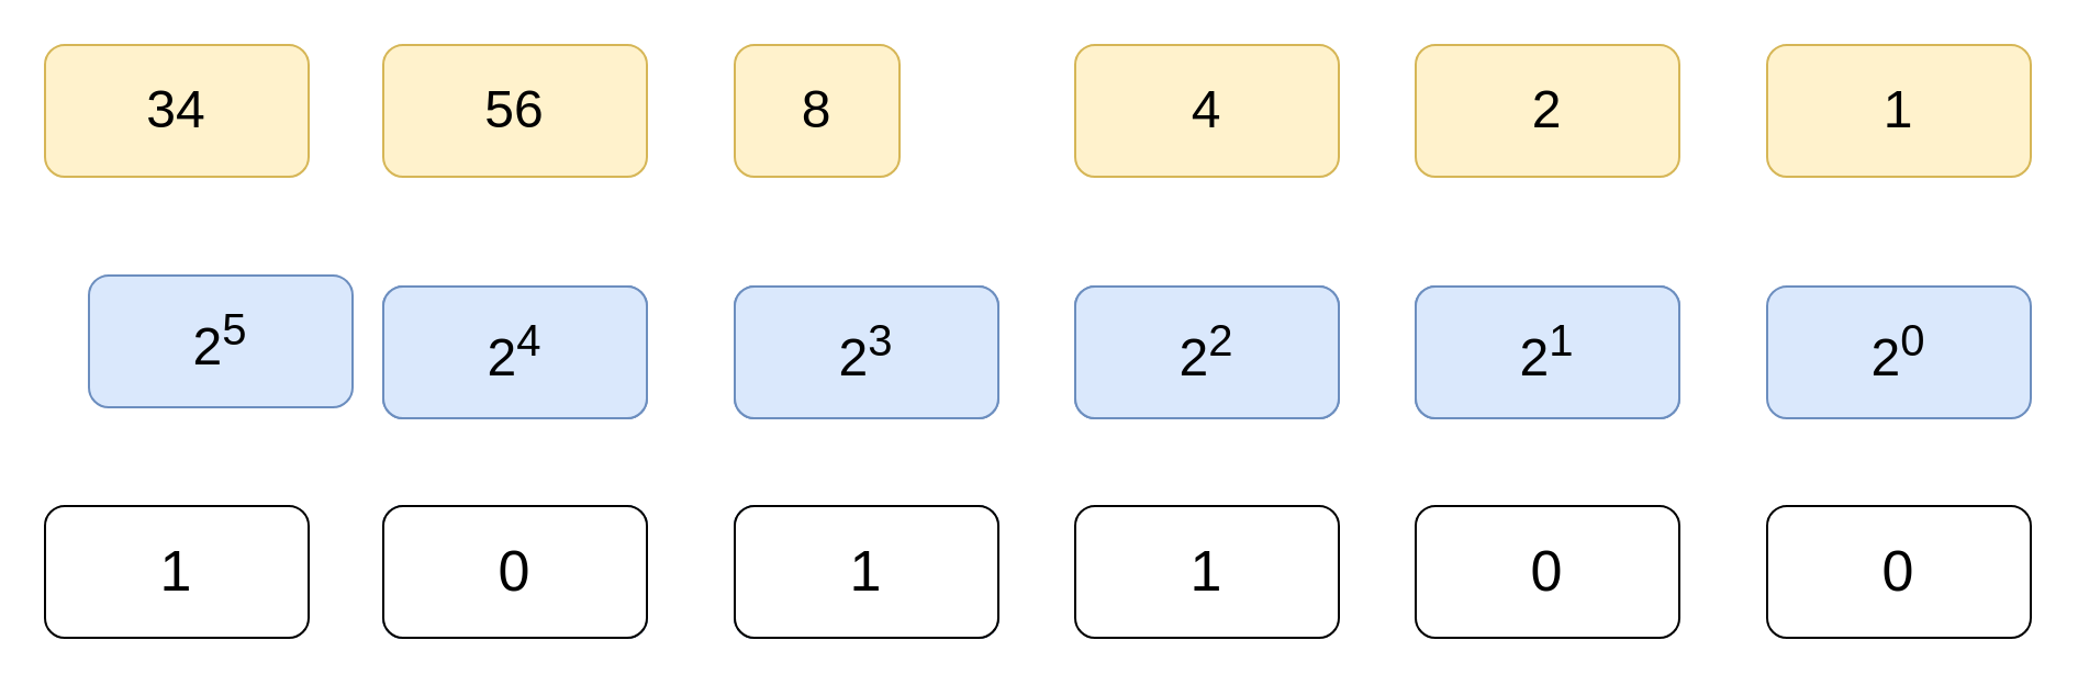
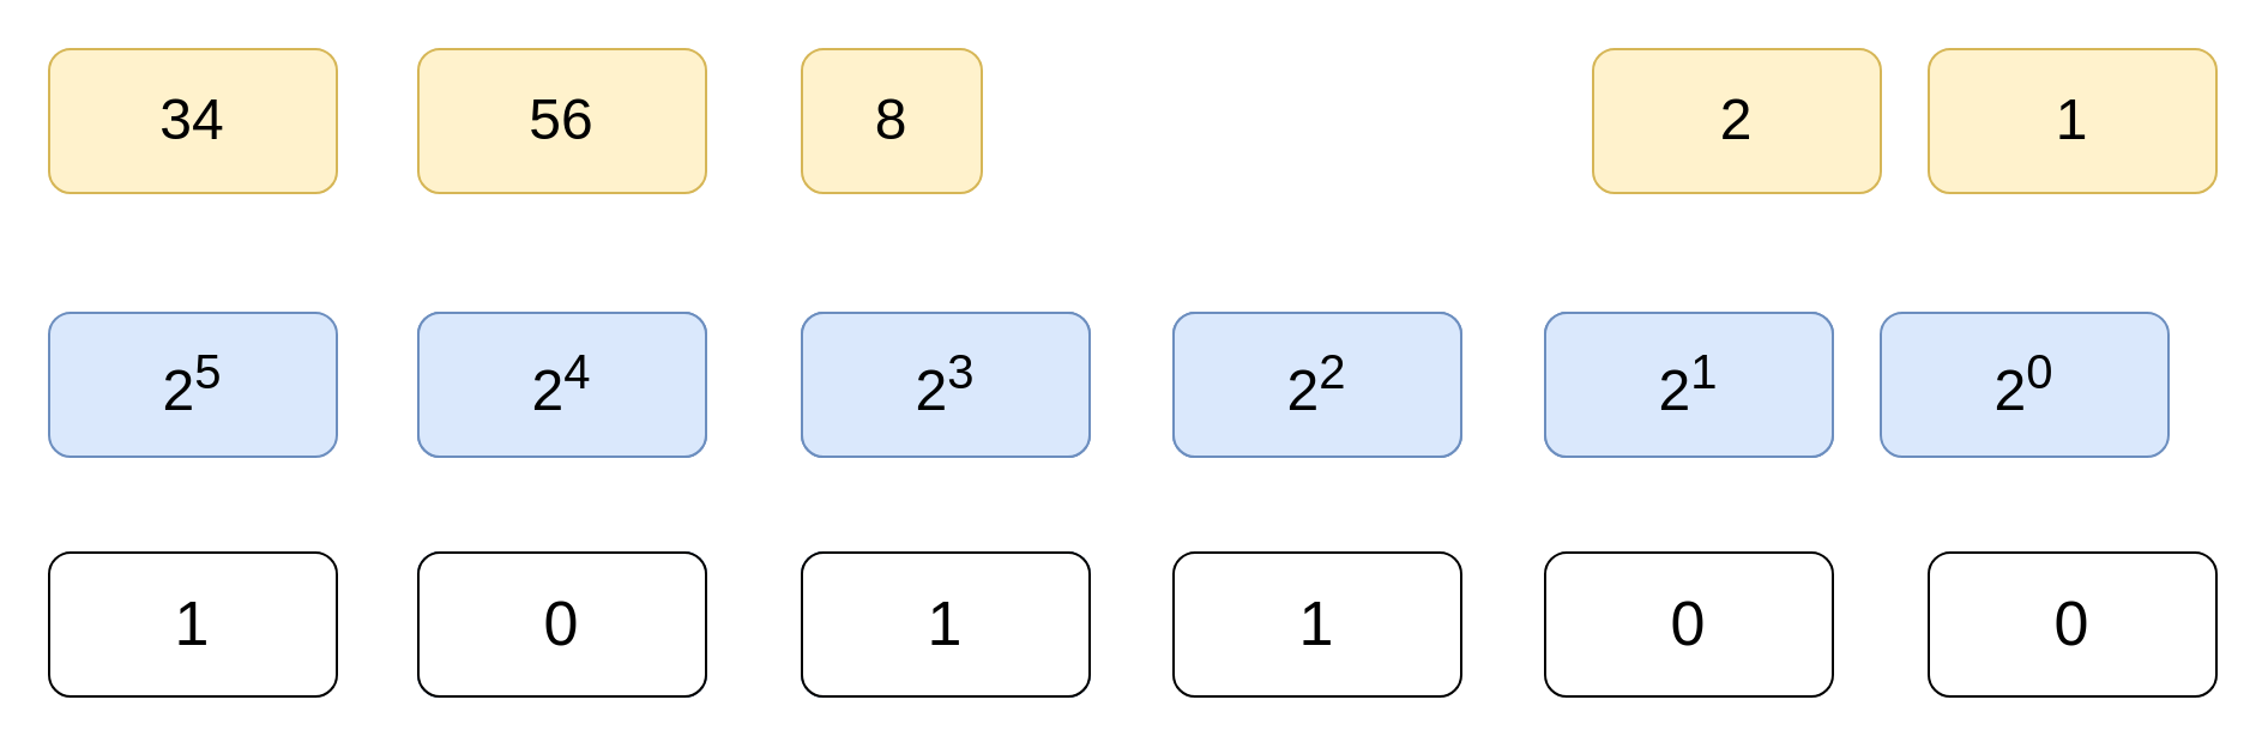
  <mxCell id="0" />
  <mxCell id="1" parent="0" />
  <mxCell id="2" value="&lt;font style=&quot;font-size: 24px&quot;&gt;2&lt;sup&gt;2&lt;/sup&gt;&lt;/font&gt;" style="rounded=1;whiteSpace=wrap;html=1;fillColor=#dae8fc;strokeColor=#6c8ebf;" parent="1" vertex="1"><mxGeometry x="489" y="130" width="120" height="60" as="geometry" /></mxCell>
  <mxCell id="3" value="&lt;font style=&quot;font-size: 24px&quot;&gt;2&lt;sup&gt;1&lt;/sup&gt;&lt;/font&gt;" style="rounded=1;whiteSpace=wrap;html=1;fillColor=#dae8fc;strokeColor=#6c8ebf;" parent="1" vertex="1"><mxGeometry x="644" y="130" width="120" height="60" as="geometry" /></mxCell>
- <mxCell id="4" value="&lt;font style=&quot;font-size: 24px&quot;&gt;&lt;font style=&quot;font-size: 24px&quot;&gt;2&lt;/font&gt;&lt;font style=&quot;font-size: 24px&quot;&gt;&lt;sup&gt;0&lt;/sup&gt;&lt;/font&gt;&lt;/font&gt;" style="rounded=1;whiteSpace=wrap;html=1;fillColor=#dae8fc;strokeColor=#6c8ebf;" parent="1" vertex="1"><mxGeometry x="804" y="130" width="120" height="60" as="geometry" /></mxCell>
+ <mxCell id="4" value="&lt;font style=&quot;font-size: 24px&quot;&gt;&lt;font style=&quot;font-size: 24px&quot;&gt;2&lt;/font&gt;&lt;font style=&quot;font-size: 24px&quot;&gt;&lt;sup&gt;0&lt;/sup&gt;&lt;/font&gt;&lt;/font&gt;" style="rounded=1;whiteSpace=wrap;html=1;fillColor=#dae8fc;strokeColor=#6c8ebf;" parent="1" vertex="1"><mxGeometry x="784" y="130" width="120" height="60" as="geometry" /></mxCell>
  <mxCell id="5" value="&lt;font style=&quot;font-size: 24px&quot;&gt;2&lt;sup&gt;3&lt;/sup&gt;&lt;/font&gt;" style="rounded=1;whiteSpace=wrap;html=1;fillColor=#dae8fc;strokeColor=#6c8ebf;" parent="1" vertex="1"><mxGeometry x="334" y="130" width="120" height="60" as="geometry" /></mxCell>
  <mxCell id="6" value="&lt;font style=&quot;font-size: 24px&quot;&gt;2&lt;sup&gt;4&lt;/sup&gt;&lt;/font&gt;" style="rounded=1;whiteSpace=wrap;html=1;fillColor=#dae8fc;strokeColor=#6c8ebf;" parent="1" vertex="1"><mxGeometry x="174" y="130" width="120" height="60" as="geometry" /></mxCell>
  <mxCell id="7" value="&lt;font style=&quot;font-size: 24px&quot;&gt;2&lt;sup&gt;4&lt;/sup&gt;&lt;/font&gt;" style="rounded=1;whiteSpace=wrap;html=1;fillColor=#dae8fc;strokeColor=#6c8ebf;" parent="1" vertex="1"><mxGeometry x="174" y="130" width="120" height="60" as="geometry" /></mxCell>
  <mxCell id="8" value="&lt;font style=&quot;font-size: 24px&quot;&gt;2&lt;sup&gt;3&lt;/sup&gt;&lt;/font&gt;" style="rounded=1;whiteSpace=wrap;html=1;fillColor=#dae8fc;strokeColor=#6c8ebf;" parent="1" vertex="1"><mxGeometry x="334" y="130" width="120" height="60" as="geometry" /></mxCell>
  <mxCell id="9" value="&lt;font style=&quot;font-size: 24px&quot;&gt;2&lt;sup&gt;2&lt;/sup&gt;&lt;/font&gt;" style="rounded=1;whiteSpace=wrap;html=1;fillColor=#dae8fc;strokeColor=#6c8ebf;" parent="1" vertex="1"><mxGeometry x="489" y="130" width="120" height="60" as="geometry" /></mxCell>
  <mxCell id="10" value="&lt;font style=&quot;font-size: 24px&quot;&gt;2&lt;sup&gt;1&lt;/sup&gt;&lt;/font&gt;" style="rounded=1;whiteSpace=wrap;html=1;fillColor=#dae8fc;strokeColor=#6c8ebf;" parent="1" vertex="1"><mxGeometry x="644" y="130" width="120" height="60" as="geometry" /></mxCell>
  <mxCell id="11" value="56" style="rounded=1;whiteSpace=wrap;html=1;fillColor=#fff2cc;strokeColor=#d6b656;fontSize=24;" parent="1" vertex="1"><mxGeometry x="174" y="20" width="120" height="60" as="geometry" /></mxCell>
  <mxCell id="12" value="8" style="rounded=1;whiteSpace=wrap;html=1;fillColor=#fff2cc;strokeColor=#d6b656;fontSize=24;" parent="1" vertex="1"><mxGeometry x="334" y="20" width="75" height="60" as="geometry" /></mxCell>
- <mxCell id="13" value="4" style="rounded=1;whiteSpace=wrap;html=1;fillColor=#fff2cc;strokeColor=#d6b656;fontSize=24;" parent="1" vertex="1"><mxGeometry x="489" y="20" width="120" height="60" as="geometry" /></mxCell>
- <mxCell id="14" value="2" style="rounded=1;whiteSpace=wrap;html=1;fillColor=#fff2cc;strokeColor=#d6b656;fontSize=24;" parent="1" vertex="1"><mxGeometry x="644" y="20" width="120" height="60" as="geometry" /></mxCell>
+ <mxCell id="14" value="2" style="rounded=1;whiteSpace=wrap;html=1;fillColor=#fff2cc;strokeColor=#d6b656;fontSize=24;" parent="1" vertex="1"><mxGeometry x="664" y="20" width="120" height="60" as="geometry" /></mxCell>
  <mxCell id="15" value="1" style="rounded=1;whiteSpace=wrap;html=1;fillColor=#fff2cc;strokeColor=#d6b656;fontSize=24;" parent="1" vertex="1"><mxGeometry x="804" y="20" width="120" height="60" as="geometry" /></mxCell>
  <mxCell id="16" value="" style="rounded=1;whiteSpace=wrap;html=1;fillColor=#dae8fc;strokeColor=#6c8ebf;" parent="1" vertex="1"><mxGeometry x="174" y="230" width="120" height="60" as="geometry" /></mxCell>
  <mxCell id="17" value="" style="rounded=1;whiteSpace=wrap;html=1;fillColor=#dae8fc;strokeColor=#6c8ebf;" parent="1" vertex="1"><mxGeometry x="334" y="230" width="120" height="60" as="geometry" /></mxCell>
  <mxCell id="18" value="1" style="rounded=1;whiteSpace=wrap;html=1;fontSize=26;" parent="1" vertex="1"><mxGeometry x="489" y="230" width="120" height="60" as="geometry" /></mxCell>
  <mxCell id="19" value="0" style="rounded=1;whiteSpace=wrap;html=1;fontSize=26;" parent="1" vertex="1"><mxGeometry x="644" y="230" width="120" height="60" as="geometry" /></mxCell>
  <mxCell id="20" value="0" style="rounded=1;whiteSpace=wrap;html=1;fontSize=26;" parent="1" vertex="1"><mxGeometry x="804" y="230" width="120" height="60" as="geometry" /></mxCell>
  <mxCell id="21" value="0" style="rounded=1;whiteSpace=wrap;html=1;fontSize=26;" parent="1" vertex="1"><mxGeometry x="174" y="230" width="120" height="60" as="geometry" /></mxCell>
  <mxCell id="22" value="1" style="rounded=1;whiteSpace=wrap;html=1;fontSize=26;" parent="1" vertex="1"><mxGeometry x="334" y="230" width="120" height="60" as="geometry" /></mxCell>
  <mxCell id="23" value="34" style="rounded=1;whiteSpace=wrap;html=1;fillColor=#fff2cc;strokeColor=#d6b656;fontSize=24;" parent="1" vertex="1"><mxGeometry x="20" y="20" width="120" height="60" as="geometry" /></mxCell>
- <mxCell id="24" value="&lt;font style=&quot;font-size: 24px&quot;&gt;2&lt;sup&gt;5&lt;/sup&gt;&lt;/font&gt;" style="rounded=1;whiteSpace=wrap;html=1;fillColor=#dae8fc;strokeColor=#6c8ebf;" parent="1" vertex="1"><mxGeometry x="40" y="125" width="120" height="60" as="geometry" /></mxCell>
+ <mxCell id="24" value="&lt;font style=&quot;font-size: 24px&quot;&gt;2&lt;sup&gt;5&lt;/sup&gt;&lt;/font&gt;" style="rounded=1;whiteSpace=wrap;html=1;fillColor=#dae8fc;strokeColor=#6c8ebf;" parent="1" vertex="1"><mxGeometry x="20" y="130" width="120" height="60" as="geometry" /></mxCell>
  <mxCell id="25" value="1" style="rounded=1;whiteSpace=wrap;html=1;fontSize=26;" parent="1" vertex="1"><mxGeometry x="20" y="230" width="120" height="60" as="geometry" /></mxCell>
